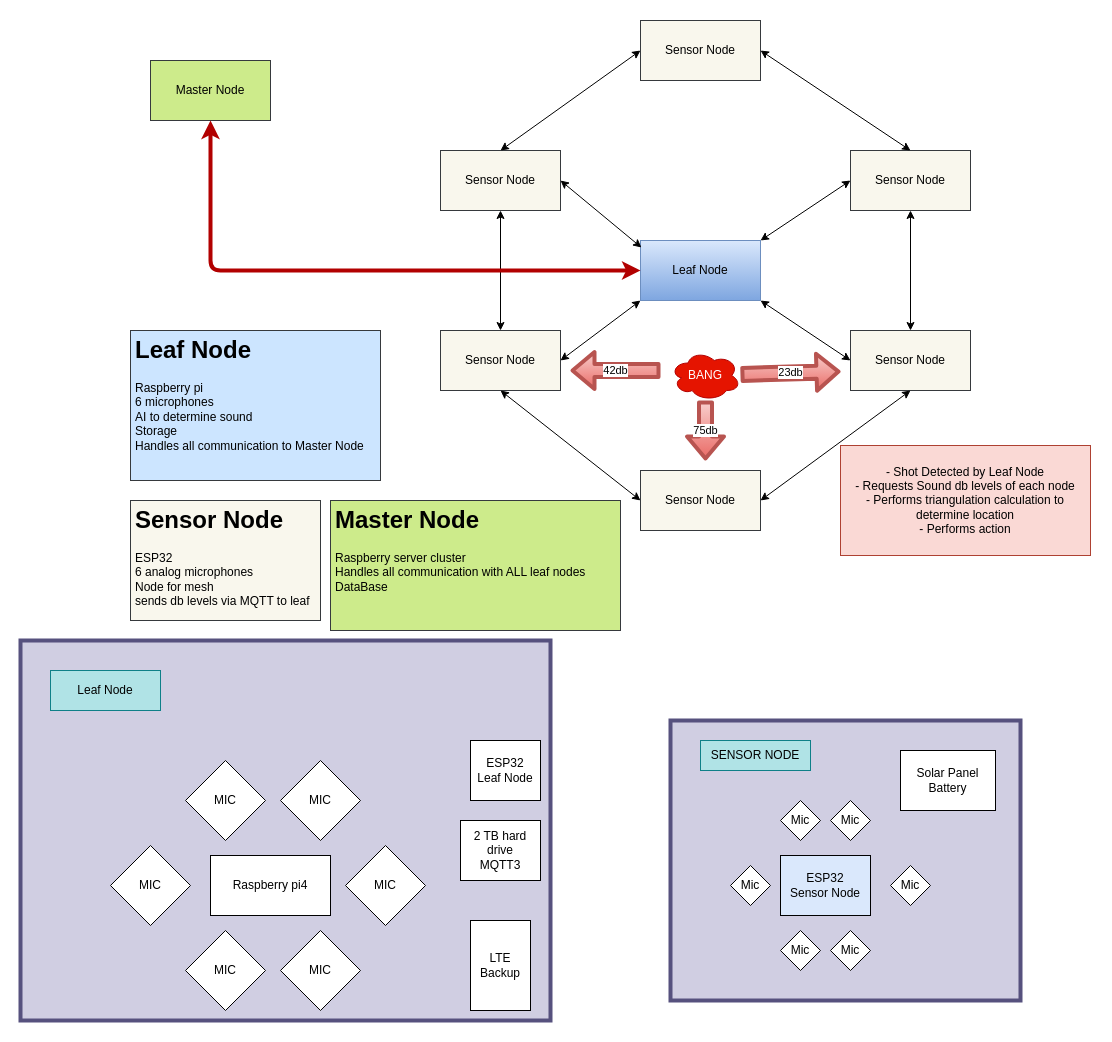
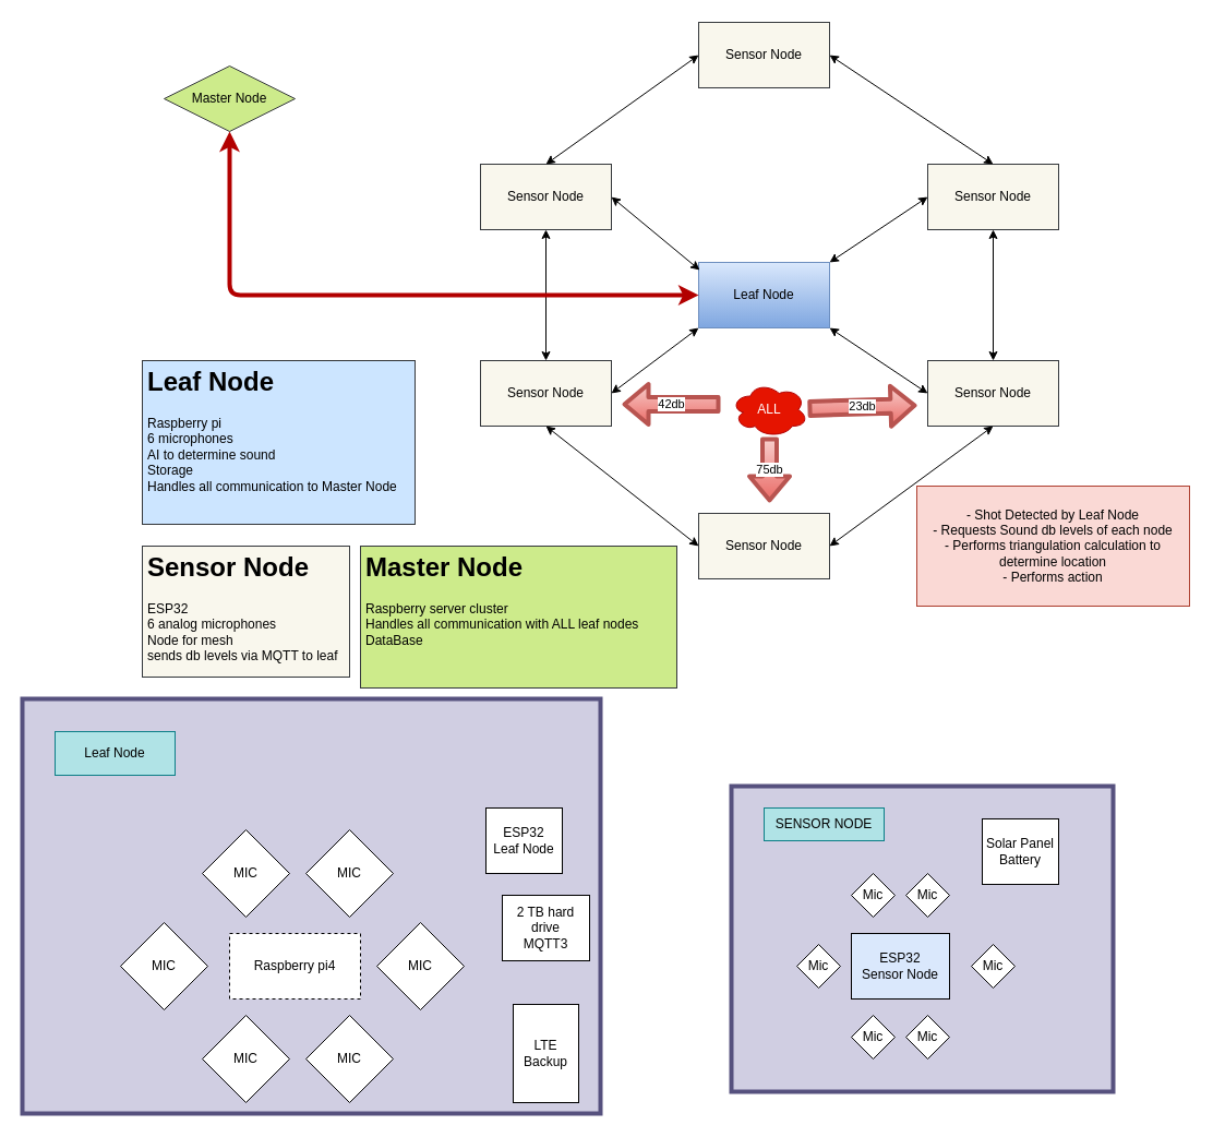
  <mxCell id="0" />
  <mxCell id="1" parent="0" />
  <mxCell id="2" value="" style="rounded=0;whiteSpace=wrap;html=1;strokeWidth=4;fillColor=#d0cee2;strokeColor=#56517e;" vertex="1" parent="1"><mxGeometry x="20" y="640" width="530" height="380" as="geometry" /></mxCell>
  <mxCell id="3" value="" style="rounded=0;whiteSpace=wrap;html=1;strokeWidth=4;fillColor=#d0cee2;strokeColor=#56517e;" vertex="1" parent="1"><mxGeometry x="670" y="720" width="350" height="280" as="geometry" /></mxCell>
- <mxCell id="4" value="Master Node" style="rounded=0;whiteSpace=wrap;html=1;fillColor=#cdeb8b;strokeColor=#36393d;" vertex="1" parent="1"><mxGeometry x="150" y="60" width="120" height="60" as="geometry" /></mxCell>
+ <mxCell id="4" value="Master Node" style="rhombus;whiteSpace=wrap;html=1;fillColor=#cdeb8b;strokeColor=#36393d;" vertex="1" parent="1"><mxGeometry x="150" y="60" width="120" height="60" as="geometry" /></mxCell>
  <mxCell id="5" value="Leaf Node" style="rounded=0;whiteSpace=wrap;html=1;fillColor=#dae8fc;strokeColor=#6c8ebf;gradientColor=#7ea6e0;" vertex="1" parent="1"><mxGeometry x="640" y="240" width="120" height="60" as="geometry" /></mxCell>
  <mxCell id="6" value="Sensor Node" style="rounded=0;whiteSpace=wrap;html=1;fillColor=#f9f7ed;strokeColor=#36393d;" vertex="1" parent="1"><mxGeometry x="440" y="330" width="120" height="60" as="geometry" /></mxCell>
  <mxCell id="7" value="Sensor Node" style="rounded=0;whiteSpace=wrap;html=1;fillColor=#f9f7ed;strokeColor=#36393d;" vertex="1" parent="1"><mxGeometry x="850" y="330" width="120" height="60" as="geometry" /></mxCell>
  <mxCell id="8" value="" style="endArrow=classic;startArrow=classic;html=1;exitX=1;exitY=0.5;exitDx=0;exitDy=0;entryX=0.008;entryY=0.117;entryDx=0;entryDy=0;entryPerimeter=0;" edge="1" parent="1" source="16" target="5"><mxGeometry width="50" height="50" relative="1" as="geometry"><mxPoint x="560" y="175" as="sourcePoint" /><mxPoint x="620" y="210" as="targetPoint" /></mxGeometry></mxCell>
  <mxCell id="9" value="" style="endArrow=classic;startArrow=classic;html=1;exitX=0;exitY=0.5;exitDx=0;exitDy=0;entryX=1;entryY=0;entryDx=0;entryDy=0;" edge="1" parent="1" source="15" target="5"><mxGeometry width="50" height="50" relative="1" as="geometry"><mxPoint x="810" y="200" as="sourcePoint" /><mxPoint x="905.48" y="302.02" as="targetPoint" /></mxGeometry></mxCell>
  <mxCell id="10" value="" style="endArrow=classic;startArrow=classic;html=1;exitX=1;exitY=1;exitDx=0;exitDy=0;entryX=0;entryY=0.5;entryDx=0;entryDy=0;" edge="1" parent="1" source="5" target="7"><mxGeometry width="50" height="50" relative="1" as="geometry"><mxPoint x="770" y="300" as="sourcePoint" /><mxPoint x="840.96" y="372.02" as="targetPoint" /></mxGeometry></mxCell>
  <mxCell id="11" value="" style="endArrow=classic;startArrow=classic;html=1;entryX=0.5;entryY=1;entryDx=0;entryDy=0;" edge="1" parent="1" source="7" target="15"><mxGeometry width="50" height="50" relative="1" as="geometry"><mxPoint x="930" y="290" as="sourcePoint" /><mxPoint x="870" y="200" as="targetPoint" /></mxGeometry></mxCell>
  <mxCell id="12" value="Sensor Node" style="rounded=0;whiteSpace=wrap;html=1;fillColor=#f9f7ed;strokeColor=#36393d;" vertex="1" parent="1"><mxGeometry x="640" y="20" width="120" height="60" as="geometry" /></mxCell>
  <mxCell id="13" value="Sensor Node" style="rounded=0;whiteSpace=wrap;html=1;fillColor=#f9f7ed;strokeColor=#36393d;direction=west;" vertex="1" parent="1"><mxGeometry x="640" y="470" width="120" height="60" as="geometry" /></mxCell>
  <mxCell id="14" value="" style="endArrow=classic;startArrow=classic;html=1;entryX=0.5;entryY=1;entryDx=0;entryDy=0;exitX=0;exitY=0.5;exitDx=0;exitDy=0;" edge="1" parent="1" source="13" target="7"><mxGeometry width="50" height="50" relative="1" as="geometry"><mxPoint x="790" y="480" as="sourcePoint" /><mxPoint x="1050" y="420" as="targetPoint" /></mxGeometry></mxCell>
  <mxCell id="15" value="Sensor Node" style="rounded=0;whiteSpace=wrap;html=1;fillColor=#f9f7ed;strokeColor=#36393d;" vertex="1" parent="1"><mxGeometry x="850" y="150" width="120" height="60" as="geometry" /></mxCell>
  <mxCell id="16" value="Sensor Node" style="rounded=0;whiteSpace=wrap;html=1;fillColor=#f9f7ed;strokeColor=#36393d;" vertex="1" parent="1"><mxGeometry x="440" y="150" width="120" height="60" as="geometry" /></mxCell>
  <mxCell id="17" value="" style="endArrow=classic;startArrow=classic;html=1;exitX=0.5;exitY=1;exitDx=0;exitDy=0;entryX=1;entryY=0.5;entryDx=0;entryDy=0;" edge="1" parent="1" source="6" target="13"><mxGeometry width="50" height="50" relative="1" as="geometry"><mxPoint x="550" y="470" as="sourcePoint" /><mxPoint x="600" y="420" as="targetPoint" /></mxGeometry></mxCell>
  <mxCell id="18" value="" style="endArrow=classic;startArrow=classic;html=1;exitX=0.5;exitY=0;exitDx=0;exitDy=0;entryX=0.5;entryY=1;entryDx=0;entryDy=0;" edge="1" parent="1" source="6" target="16"><mxGeometry width="50" height="50" relative="1" as="geometry"><mxPoint x="510" y="280" as="sourcePoint" /><mxPoint x="560" y="230" as="targetPoint" /></mxGeometry></mxCell>
  <mxCell id="19" value="" style="endArrow=classic;startArrow=classic;html=1;exitX=1;exitY=0.5;exitDx=0;exitDy=0;entryX=0;entryY=1;entryDx=0;entryDy=0;" edge="1" parent="1" source="6" target="5"><mxGeometry width="50" height="50" relative="1" as="geometry"><mxPoint x="670" y="390" as="sourcePoint" /><mxPoint x="720" y="340" as="targetPoint" /></mxGeometry></mxCell>
  <mxCell id="20" value="" style="endArrow=classic;startArrow=classic;html=1;exitX=0.5;exitY=0;exitDx=0;exitDy=0;entryX=0;entryY=0.5;entryDx=0;entryDy=0;" edge="1" parent="1" source="16" target="12"><mxGeometry width="50" height="50" relative="1" as="geometry"><mxPoint x="570" y="90" as="sourcePoint" /><mxPoint x="620" y="40" as="targetPoint" /></mxGeometry></mxCell>
  <mxCell id="21" value="" style="endArrow=classic;startArrow=classic;html=1;exitX=1;exitY=0.5;exitDx=0;exitDy=0;entryX=0.5;entryY=0;entryDx=0;entryDy=0;" edge="1" parent="1" source="12" target="15"><mxGeometry width="50" height="50" relative="1" as="geometry"><mxPoint x="810" y="90" as="sourcePoint" /><mxPoint x="860" y="40" as="targetPoint" /></mxGeometry></mxCell>
- <mxCell id="22" value="BANG" style="ellipse;shape=cloud;whiteSpace=wrap;html=1;fillColor=#e51400;strokeColor=#B20000;fontColor=#ffffff;" vertex="1" parent="1"><mxGeometry x="670" y="350" width="70" height="50" as="geometry" /></mxCell>
+ <mxCell id="22" value="ALL" style="ellipse;shape=cloud;whiteSpace=wrap;html=1;fillColor=#e51400;strokeColor=#B20000;fontColor=#ffffff;" vertex="1" parent="1"><mxGeometry x="670" y="350" width="70" height="50" as="geometry" /></mxCell>
  <mxCell id="23" value="" style="endArrow=classic;startArrow=classic;html=1;entryX=0;entryY=0.5;entryDx=0;entryDy=0;exitX=0.5;exitY=1;exitDx=0;exitDy=0;fillColor=#e51400;strokeColor=#B20000;strokeWidth=4;" edge="1" parent="1" source="4" target="5"><mxGeometry width="50" height="50" relative="1" as="geometry"><mxPoint x="360" y="250" as="sourcePoint" /><mxPoint x="410" y="200" as="targetPoint" /><Array as="points"><mxPoint x="210" y="270" /><mxPoint x="420" y="270" /></Array></mxGeometry></mxCell>
  <mxCell id="24" value="- Shot Detected by Leaf Node&lt;br&gt;- Requests Sound db levels of each node&lt;br&gt;- Performs triangulation calculation to determine location&lt;br&gt;- Performs action" style="text;html=1;align=center;verticalAlign=middle;whiteSpace=wrap;rounded=0;fillColor=#fad9d5;strokeColor=#ae4132;" vertex="1" parent="1"><mxGeometry x="840" y="445" width="250" height="110" as="geometry" /></mxCell>
  <mxCell id="25" value="&lt;h1&gt;Leaf Node&lt;/h1&gt;&lt;div&gt;Raspberry pi&lt;/div&gt;&lt;div&gt;6 microphones&lt;/div&gt;&lt;div&gt;AI to determine sound&lt;/div&gt;&lt;div&gt;Storage&lt;/div&gt;&lt;div&gt;Handles all communication to Master Node&lt;/div&gt;&lt;div&gt;&lt;br&gt;&lt;/div&gt;&lt;div&gt;&lt;br&gt;&lt;/div&gt;" style="text;html=1;strokeColor=#36393d;fillColor=#cce5ff;spacing=5;spacingTop=-20;whiteSpace=wrap;overflow=hidden;rounded=0;" vertex="1" parent="1"><mxGeometry x="130" y="330" width="250" height="150" as="geometry" /></mxCell>
  <mxCell id="26" value="&lt;h1&gt;Sensor Node&lt;/h1&gt;&lt;div&gt;ESP32&lt;/div&gt;&lt;div&gt;6 analog microphones&lt;/div&gt;&lt;div&gt;Node for mesh&lt;/div&gt;&lt;div&gt;sends db levels via MQTT to leaf&lt;/div&gt;" style="text;html=1;strokeColor=#36393d;fillColor=#f9f7ed;spacing=5;spacingTop=-20;whiteSpace=wrap;overflow=hidden;rounded=0;" vertex="1" parent="1"><mxGeometry x="130" y="500" width="190" height="120" as="geometry" /></mxCell>
  <mxCell id="27" value="&lt;h1&gt;Master Node&lt;/h1&gt;&lt;div&gt;Raspberry server cluster&lt;/div&gt;&lt;div&gt;Handles all communication with ALL leaf nodes&lt;/div&gt;&lt;div&gt;DataBase&amp;nbsp;&lt;/div&gt;&lt;div&gt;&lt;br&gt;&lt;/div&gt;" style="text;html=1;strokeColor=#36393d;fillColor=#cdeb8b;spacing=5;spacingTop=-20;whiteSpace=wrap;overflow=hidden;rounded=0;" vertex="1" parent="1"><mxGeometry x="330" y="500" width="290" height="130" as="geometry" /></mxCell>
  <mxCell id="28" value="42db" style="shape=flexArrow;endArrow=classic;html=1;strokeWidth=4;gradientColor=#ea6b66;fillColor=#f8cecc;strokeColor=#b85450;" edge="1" parent="1"><mxGeometry width="50" height="50" relative="1" as="geometry"><mxPoint x="660" y="370" as="sourcePoint" /><mxPoint x="570" y="370" as="targetPoint" /></mxGeometry></mxCell>
  <mxCell id="29" value="75db" style="shape=flexArrow;endArrow=classic;html=1;strokeWidth=4;gradientColor=#ea6b66;fillColor=#f8cecc;strokeColor=#b85450;" edge="1" parent="1" source="22"><mxGeometry width="50" height="50" relative="1" as="geometry"><mxPoint x="720" y="410" as="sourcePoint" /><mxPoint x="705" y="460" as="targetPoint" /><Array as="points" /></mxGeometry></mxCell>
  <mxCell id="30" value="23db" style="shape=flexArrow;endArrow=classic;html=1;strokeWidth=4;gradientColor=#ea6b66;fillColor=#f8cecc;strokeColor=#b85450;" edge="1" parent="1" source="22"><mxGeometry width="50" height="50" relative="1" as="geometry"><mxPoint x="780" y="410" as="sourcePoint" /><mxPoint x="840" y="371" as="targetPoint" /></mxGeometry></mxCell>
- <mxCell id="31" value="Raspberry pi4" style="rounded=0;whiteSpace=wrap;html=1;" vertex="1" parent="1"><mxGeometry x="210" y="855" width="120" height="60" as="geometry" /></mxCell>
+ <mxCell id="31" value="Raspberry pi4" style="rounded=0;whiteSpace=wrap;html=1;dashed=1;" vertex="1" parent="1"><mxGeometry x="210" y="855" width="120" height="60" as="geometry" /></mxCell>
  <mxCell id="32" value="2 TB hard drive&lt;br&gt;MQTT3" style="rounded=0;whiteSpace=wrap;html=1;" vertex="1" parent="1"><mxGeometry x="460" y="820" width="80" height="60" as="geometry" /></mxCell>
- <mxCell id="33" value="ESP32&lt;br&gt;Leaf Node" style="rounded=0;whiteSpace=wrap;html=1;" vertex="1" parent="1"><mxGeometry x="470" y="740" width="70" height="60" as="geometry" /></mxCell>
+ <mxCell id="33" value="ESP32&lt;br&gt;Leaf Node" style="rounded=0;whiteSpace=wrap;html=1;" vertex="1" parent="1"><mxGeometry x="445" y="740" width="70" height="60" as="geometry" /></mxCell>
  <mxCell id="34" value="LTE Backup" style="rounded=0;whiteSpace=wrap;html=1;" vertex="1" parent="1"><mxGeometry x="470" y="920" width="60" height="90" as="geometry" /></mxCell>
  <mxCell id="35" value="ESP32&lt;br&gt;Sensor Node" style="rounded=0;whiteSpace=wrap;html=1;fillColor=#dae8fc;" vertex="1" parent="1"><mxGeometry x="780" y="855" width="90" height="60" as="geometry" /></mxCell>
  <mxCell id="36" value="Mic" style="rhombus;whiteSpace=wrap;html=1;" vertex="1" parent="1"><mxGeometry x="780" y="930" width="40" height="40" as="geometry" /></mxCell>
  <mxCell id="37" value="Mic" style="rhombus;whiteSpace=wrap;html=1;" vertex="1" parent="1"><mxGeometry x="730" y="865" width="40" height="40" as="geometry" /></mxCell>
  <mxCell id="38" value="Mic" style="rhombus;whiteSpace=wrap;html=1;" vertex="1" parent="1"><mxGeometry x="780" y="800" width="40" height="40" as="geometry" /></mxCell>
  <mxCell id="39" value="Mic" style="rhombus;whiteSpace=wrap;html=1;" vertex="1" parent="1"><mxGeometry x="830" y="800" width="40" height="40" as="geometry" /></mxCell>
  <mxCell id="40" value="Mic" style="rhombus;whiteSpace=wrap;html=1;" vertex="1" parent="1"><mxGeometry x="830" y="930" width="40" height="40" as="geometry" /></mxCell>
  <mxCell id="41" value="Mic" style="rhombus;whiteSpace=wrap;html=1;" vertex="1" parent="1"><mxGeometry x="890" y="865" width="40" height="40" as="geometry" /></mxCell>
  <mxCell id="42" value="MIC" style="rhombus;whiteSpace=wrap;html=1;" vertex="1" parent="1"><mxGeometry x="185" y="760" width="80" height="80" as="geometry" /></mxCell>
  <mxCell id="43" value="MIC" style="rhombus;whiteSpace=wrap;html=1;" vertex="1" parent="1"><mxGeometry x="110" y="845" width="80" height="80" as="geometry" /></mxCell>
  <mxCell id="44" value="MIC" style="rhombus;whiteSpace=wrap;html=1;" vertex="1" parent="1"><mxGeometry x="185" y="930" width="80" height="80" as="geometry" /></mxCell>
  <mxCell id="45" value="MIC" style="rhombus;whiteSpace=wrap;html=1;" vertex="1" parent="1"><mxGeometry x="280" y="930" width="80" height="80" as="geometry" /></mxCell>
  <mxCell id="46" value="MIC" style="rhombus;whiteSpace=wrap;html=1;" vertex="1" parent="1"><mxGeometry x="280" y="760" width="80" height="80" as="geometry" /></mxCell>
  <mxCell id="47" value="MIC" style="rhombus;whiteSpace=wrap;html=1;" vertex="1" parent="1"><mxGeometry x="345" y="845" width="80" height="80" as="geometry" /></mxCell>
- <mxCell id="48" value="Solar Panel&lt;br&gt;Battery" style="rounded=0;whiteSpace=wrap;html=1;" vertex="1" parent="1"><mxGeometry x="900" y="750" width="95" height="60" as="geometry" /></mxCell>
+ <mxCell id="48" value="Solar Panel&lt;br&gt;Battery" style="rounded=0;whiteSpace=wrap;html=1;" vertex="1" parent="1"><mxGeometry x="900" y="750" width="70" height="60" as="geometry" /></mxCell>
  <mxCell id="49" value="SENSOR NODE" style="text;html=1;strokeColor=#0e8088;fillColor=#b0e3e6;align=center;verticalAlign=middle;whiteSpace=wrap;rounded=0;" vertex="1" parent="1"><mxGeometry x="700" y="740" width="110" height="30" as="geometry" /></mxCell>
  <mxCell id="50" value="Leaf Node" style="text;html=1;strokeColor=#0e8088;fillColor=#b0e3e6;align=center;verticalAlign=middle;whiteSpace=wrap;rounded=0;" vertex="1" parent="1"><mxGeometry x="50" y="670" width="110" height="40" as="geometry" /></mxCell>
